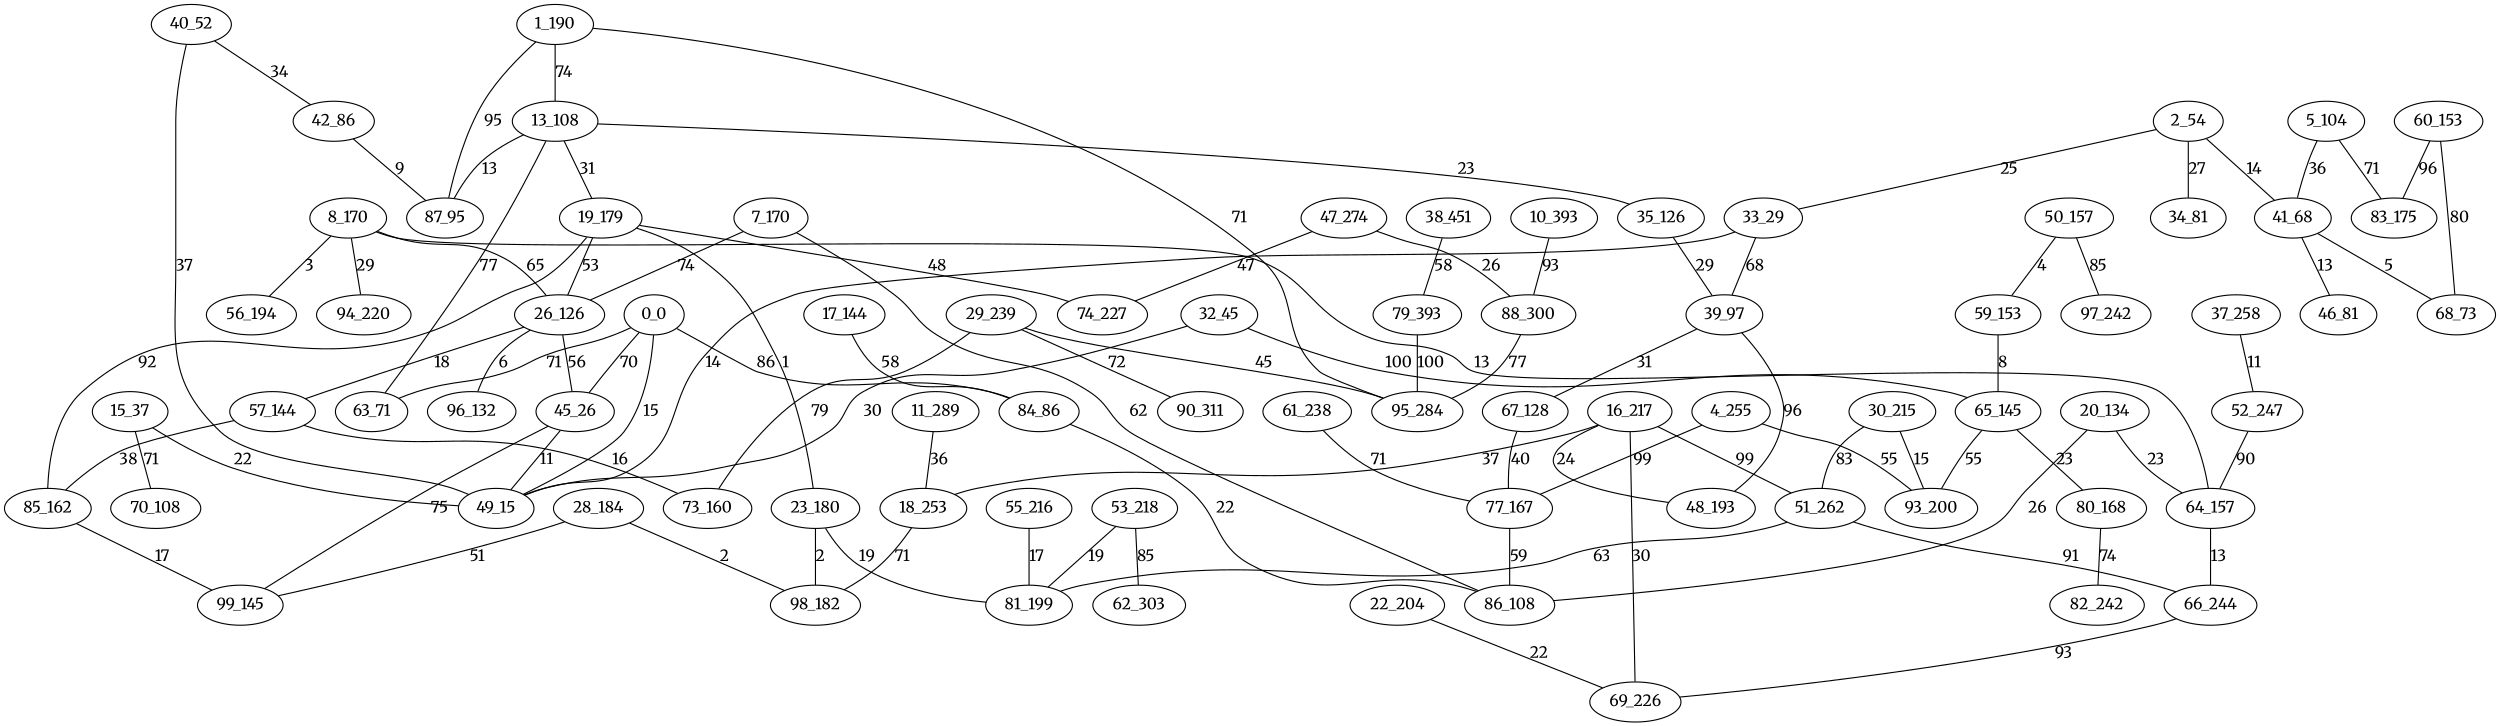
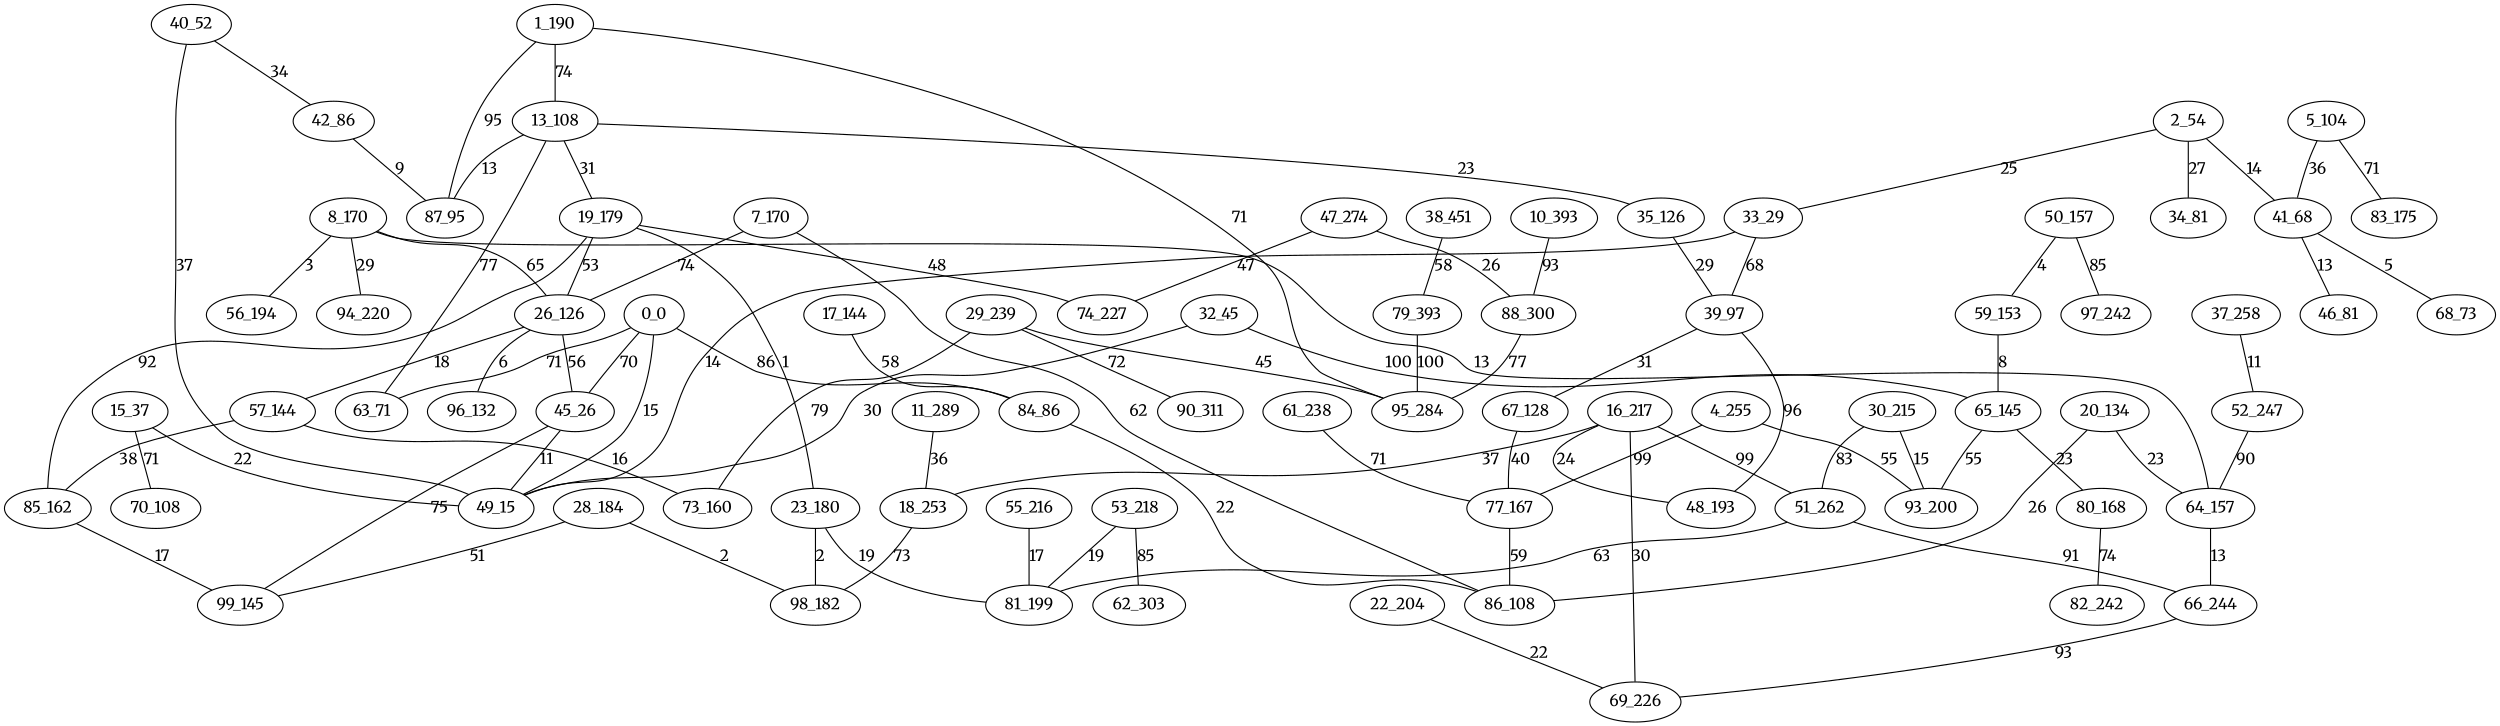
  graph {
    fontname=Merriweather
    node [fontname=Merriweather]
    edge [fontname=Merriweather]
    n1 [label="0_0"]
    n2 [label="45_26"]
    n3 [label="49_15"]
    n4 [label="63_71"]
    n5 [label="84_86"]
    n6 [label="99_145"]
    n7 [label="86_108"]
    n8 [label="1_190"]
    n9 [label="13_108"]
    n10 [label="87_95"]
    n11 [label="95_284"]
    n12 [label="19_179"]
    n13 [label="35_126"]
    n14 [label="2_54"]
    n15 [label="33_29"]
    n16 [label="34_81"]
    n17 [label="41_68"]
    n18 [label="39_97"]
    n19 [label="46_81"]
    n20 [label="68_73"]
    n21 [label="4_255"]
    n22 [label="77_167"]
    n23 [label="93_200"]
    n24 [label="5_104"]
    n25 [label="83_175"]
    n26 [label="7_170"]
    n27 [label="26_126"]
    n28 [label="57_144"]
    n29 [label="96_132"]
    n30 [label="8_170"]
    n31 [label="56_194"]
    n32 [label="64_157"]
    n33 [label="94_220"]
    n34 [label="66_244"]
    n35 [label="10_393"]
    n36 [label="88_300"]
    n37 [label="11_289"]
    n38 [label="18_253"]
    n39 [label="98_182"]
    n40 [label="23_180"]
    n41 [label="74_227"]
    n42 [label="85_162"]
    n43 [label="15_37"]
    n44 [label="70_108"]
    n45 [label="16_217"]
    n46 [label="48_193"]
    n47 [label="51_262"]
    n48 [label="69_226"]
    n49 [label="81_199"]
    n50 [label="17_144"]
    n51 [label="20_134"]
    n52 [label="22_204"]
    n53 [label="73_160"]
    n54 [label="28_184"]
    n55 [label="29_239"]
    n56 [label="90_311"]
    n57 [label="30_215"]
    n58 [label="32_45"]
    n59 [label="65_145"]
    n60 [label="80_168"]
    n61 [label="67_128"]
    n62 [label="37_258"]
    n63 [label="52_247"]
    n64 [label="38_451"]
    n65 [label="79_393"]
    n66 [label="40_52"]
    n67 [label="42_86"]
    n68 [label="47_274"]
    n69 [label="50_157"]
    n70 [label="59_153"]
    n71 [label="97_242"]
    n72 [label="53_218"]
    n73 [label="62_303"]
    n74 [label="55_216"]
-   n75 [label="60_153"]
    n76 [label="61_238"]
    n77 [label="82_242"]
    n1 -- n2 [label=70]
    n1 -- n3 [label=15]
    n1 -- n4 [label=71]
    n1 -- n5 [label=86]
    n2 -- n3 [label=11]
    n2 -- n6 [label=75]
    n5 -- n7 [label=22]
    n8 -- n9 [label=74]
    n8 -- n10 [label=95]
    n8 -- n11 [label=71]
    n9 -- n4 [label=77]
    n9 -- n10 [label=13]
    n9 -- n12 [label=31]
    n9 -- n13 [label=23]
    n12 -- n27 [label=53]
    n12 -- n40 [label=1]
    n12 -- n41 [label=48]
    n12 -- n42 [label=92]
    n13 -- n18 [label=29]
    n14 -- n15 [label=25]
    n14 -- n16 [label=27]
    n14 -- n17 [label=14]
    n15 -- n3 [label=14]
    n15 -- n18 [label=68]
    n17 -- n19 [label=13]
    n17 -- n20 [label=5]
    n18 -- n46 [label=96]
    n18 -- n61 [label=31]
    n21 -- n22 [label=99]
    n21 -- n23 [label=55]
    n22 -- n7 [label=59]
    n24 -- n17 [label=36]
    n24 -- n25 [label=71]
    n26 -- n7 [label=62]
    n26 -- n27 [label=74]
    n27 -- n2 [label=56]
    n27 -- n28 [label=18]
    n27 -- n29 [label=6]
    n28 -- n42 [label=38]
    n28 -- n53 [label=16]
    n30 -- n27 [label=65]
    n30 -- n31 [label=3]
    n30 -- n32 [label=13]
    n30 -- n33 [label=29]
    n32 -- n34 [label=13]
    n34 -- n48 [label=93]
    n35 -- n36 [label=93]
    n36 -- n11 [label=77]
    n37 -- n38 [label=36]
-   n38 -- n39 [label=71]
+   n38 -- n39 [label=73]
    n40 -- n39 [label=2]
    n40 -- n49 [label=19]
    n42 -- n6 [label=17]
    n43 -- n3 [label=22]
    n43 -- n44 [label=71]
    n45 -- n38 [label=37]
    n45 -- n46 [label=24]
    n45 -- n47 [label=99]
    n45 -- n48 [label=30]
    n47 -- n34 [label=91]
    n47 -- n49 [label=63]
    n50 -- n5 [label=58]
    n51 -- n7 [label=26]
    n51 -- n32 [label=23]
    n52 -- n48 [label=22]
    n54 -- n6 [label=51]
    n54 -- n39 [label=2]
    n55 -- n11 [label=45]
    n55 -- n53 [label=79]
    n55 -- n56 [label=72]
    n57 -- n23 [label=15]
    n57 -- n47 [label=83]
    n58 -- n3 [label=30]
    n58 -- n59 [label=100]
    n59 -- n23 [label=55]
    n59 -- n60 [label=23]
    n60 -- n77 [label=74]
    n61 -- n22 [label=40]
    n62 -- n63 [label=11]
    n63 -- n32 [label=90]
    n64 -- n65 [label=58]
    n65 -- n11 [label=100]
    n66 -- n3 [label=37]
    n66 -- n67 [label=34]
    n67 -- n10 [label=9]
    n68 -- n36 [label=26]
    n68 -- n41 [label=47]
    n69 -- n70 [label=4]
    n69 -- n71 [label=85]
    n70 -- n59 [label=8]
    n72 -- n49 [label=19]
    n72 -- n73 [label=85]
    n74 -- n49 [label=17]
-   n75 -- n20 [label=80]
-   n75 -- n25 [label=96]
    n76 -- n22 [label=71]
  }
